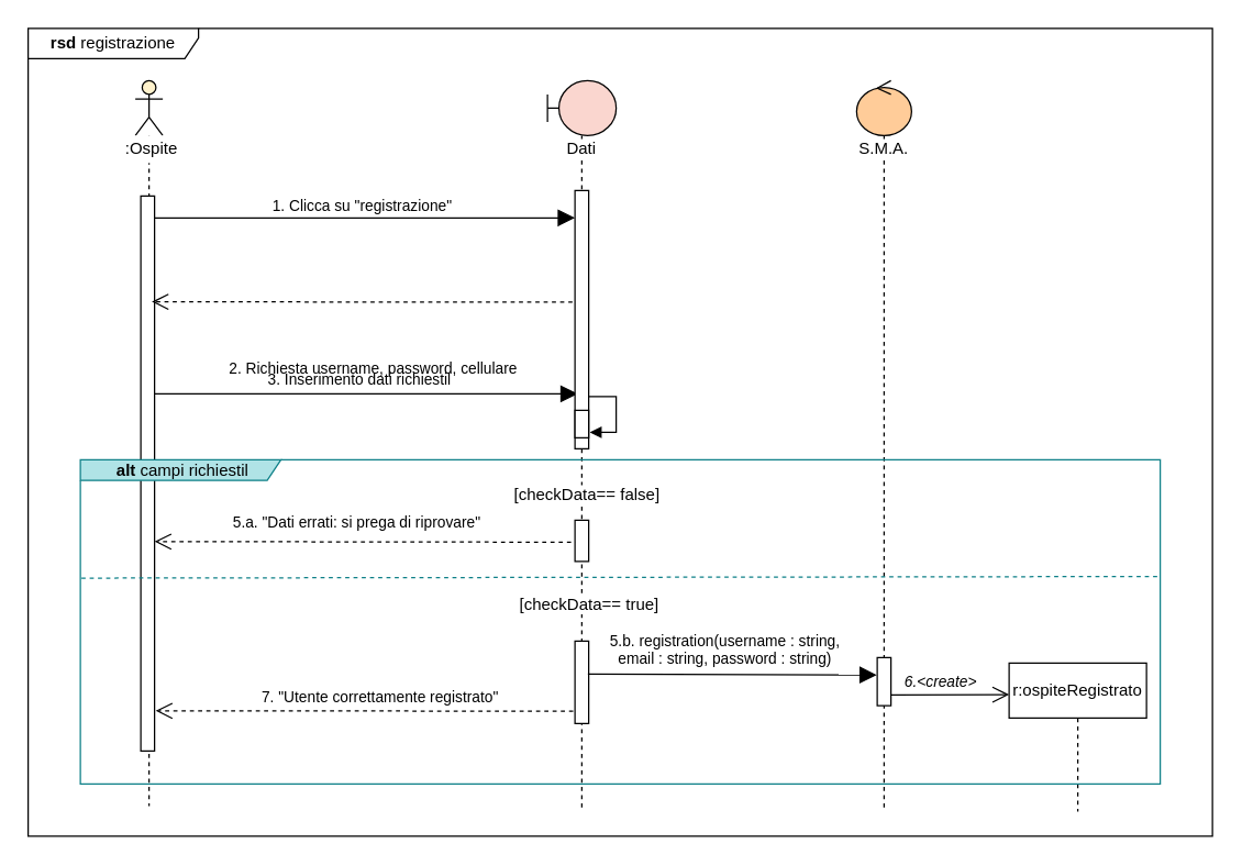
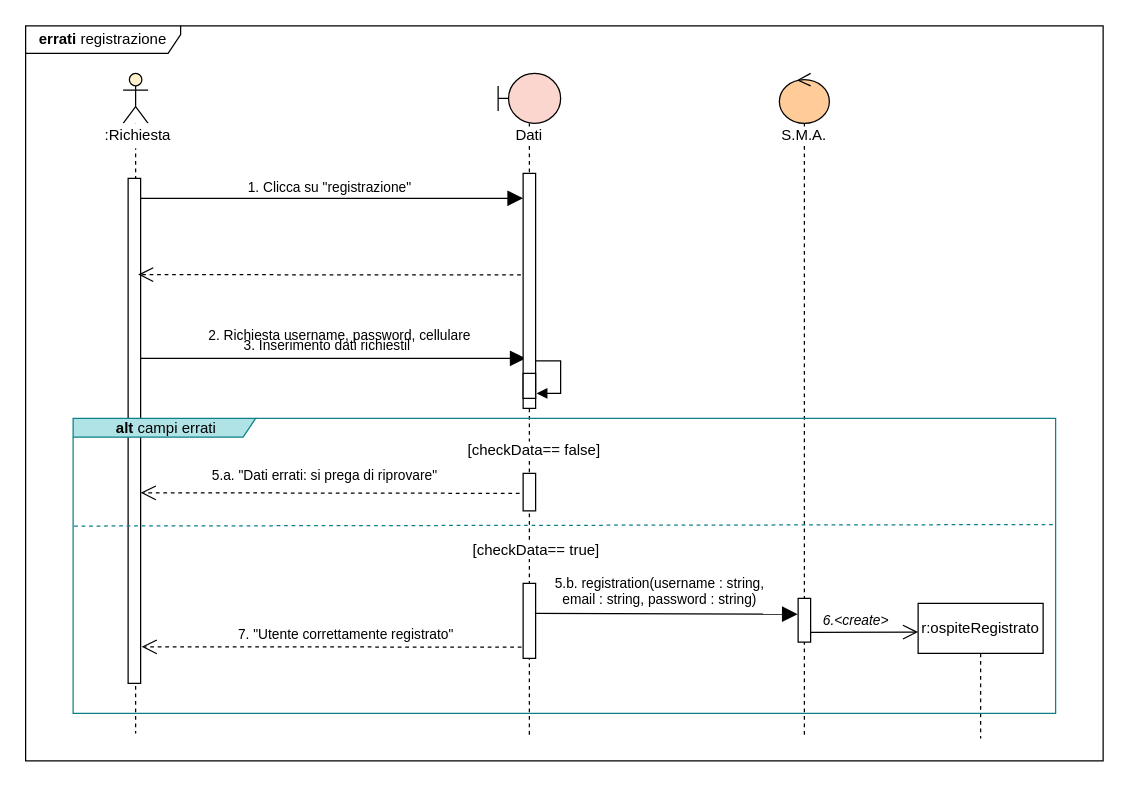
  <mxCell id="0" />
  <mxCell id="1" parent="0" />
- <mxCell id="2" value="&lt;b&gt;rsd &lt;/b&gt;registrazione" style="shape=umlFrame;whiteSpace=wrap;html=1;width=124;height=22;" parent="1" vertex="1"><mxGeometry x="20" y="20" width="862" height="588" as="geometry" /></mxCell>
+ <mxCell id="2" value="&lt;b&gt;errati &lt;/b&gt;registrazione" style="shape=umlFrame;whiteSpace=wrap;html=1;width=124;height=22;" parent="1" vertex="1"><mxGeometry x="20" y="20" width="862" height="588" as="geometry" /></mxCell>
  <mxCell id="3" value="3. Inserimento dati richiestil" style="html=1;verticalAlign=bottom;endArrow=block;entryX=0.2;entryY=0.787;entryDx=0;entryDy=0;entryPerimeter=0;endSize=10;" parent="1" source="7" target="12" edge="1"><mxGeometry x="-0.018" y="1" width="80" relative="1" as="geometry"><mxPoint x="122" y="258" as="sourcePoint" /><mxPoint x="392" y="258" as="targetPoint" /><mxPoint as="offset" /></mxGeometry></mxCell>
  <mxCell id="4" value="1. Clicca su &quot;registrazione&quot;" style="html=1;verticalAlign=bottom;endArrow=block;entryX=0;entryY=0.106;entryDx=0;entryDy=0;entryPerimeter=0;endSize=10;" parent="1" target="12" edge="1"><mxGeometry width="80" relative="1" as="geometry"><mxPoint x="108" y="158" as="sourcePoint" /><mxPoint x="388" y="158" as="targetPoint" /></mxGeometry></mxCell>
  <mxCell id="5" value="" style="endArrow=open;dashed=1;endFill=0;endSize=10;html=1;entryX=1.007;entryY=0.773;entryDx=0;entryDy=0;entryPerimeter=0;" parent="1" edge="1"><mxGeometry width="160" relative="1" as="geometry"><mxPoint x="421.17" y="394" as="sourcePoint" /><mxPoint x="112.07" y="393.53" as="targetPoint" /></mxGeometry></mxCell>
  <mxCell id="6" value="" style="endArrow=open;dashed=1;endFill=0;endSize=10;html=1;exitX=0.02;exitY=0.12;exitDx=0;exitDy=0;exitPerimeter=0;entryX=1.087;entryY=0.975;entryDx=0;entryDy=0;entryPerimeter=0;" parent="1" edge="1"><mxGeometry width="160" relative="1" as="geometry"><mxPoint x="422.7" y="517" as="sourcePoint" /><mxPoint x="112.87" y="516.75" as="targetPoint" /></mxGeometry></mxCell>
  <mxCell id="7" value="" style="shape=umlLifeline;participant=umlActor;perimeter=lifelinePerimeter;whiteSpace=wrap;html=1;container=1;collapsible=0;recursiveResize=0;verticalAlign=top;spacingTop=36;outlineConnect=0;fillColor=#FFF2CC;" parent="1" vertex="1"><mxGeometry x="98" y="58" width="20" height="528" as="geometry" /></mxCell>
  <mxCell id="8" value="" style="html=1;points=[];perimeter=orthogonalPerimeter;" parent="7" vertex="1"><mxGeometry x="4" y="84" width="10" height="404" as="geometry" /></mxCell>
- <mxCell id="9" value=":Ospite" style="text;html=1;strokeColor=none;align=center;verticalAlign=middle;whiteSpace=wrap;rounded=0;fillColor=#ffffff;" parent="1" vertex="1"><mxGeometry x="58" y="98" width="104" height="20" as="geometry" /></mxCell>
+ <mxCell id="9" value=":Richiesta" style="text;html=1;strokeColor=none;align=center;verticalAlign=middle;whiteSpace=wrap;rounded=0;fillColor=#ffffff;" parent="1" vertex="1"><mxGeometry x="58" y="98" width="104" height="20" as="geometry" /></mxCell>
  <mxCell id="10" value="&lt;span style=&quot;background-color: rgb(255 , 255 , 255)&quot;&gt;Dati&lt;/span&gt;" style="shape=umlLifeline;participant=umlBoundary;perimeter=lifelinePerimeter;whiteSpace=wrap;html=1;container=1;collapsible=0;recursiveResize=0;verticalAlign=top;spacingTop=36;outlineConnect=0;fillColor=#FAD6CF;" parent="1" vertex="1"><mxGeometry x="398" y="58" width="50" height="530" as="geometry" /></mxCell>
  <mxCell id="11" style="edgeStyle=orthogonalEdgeStyle;rounded=0;orthogonalLoop=1;jettySize=auto;html=1;endArrow=block;endFill=1;entryX=1.083;entryY=0.8;entryDx=0;entryDy=0;entryPerimeter=0;startArrow=none;startFill=0;" parent="10" source="15" target="15" edge="1"><mxGeometry relative="1" as="geometry"><Array as="points"><mxPoint x="25" y="230" /><mxPoint x="50" y="230" /><mxPoint x="50" y="256" /></Array></mxGeometry></mxCell>
  <mxCell id="12" value="" style="html=1;points=[];perimeter=orthogonalPerimeter;" parent="10" vertex="1"><mxGeometry x="20" y="80" width="10" height="188" as="geometry" /></mxCell>
  <mxCell id="13" value="" style="html=1;points=[];perimeter=orthogonalPerimeter;fillColor=#ffffff;" parent="10" vertex="1"><mxGeometry x="20" y="408" width="10" height="60" as="geometry" /></mxCell>
  <mxCell id="14" value="" style="html=1;points=[];perimeter=orthogonalPerimeter;fillColor=#ffffff;" parent="10" vertex="1"><mxGeometry x="20" y="320" width="10" height="30" as="geometry" /></mxCell>
  <mxCell id="15" value="" style="html=1;points=[];perimeter=orthogonalPerimeter;fillColor=#ffffff;" parent="10" vertex="1"><mxGeometry x="20" y="240" width="10" height="20" as="geometry" /></mxCell>
  <mxCell id="16" value="&lt;span style=&quot;background-color: rgb(255 , 255 , 255)&quot;&gt;S.M.A.&lt;/span&gt;" style="shape=umlLifeline;participant=umlControl;perimeter=lifelinePerimeter;whiteSpace=wrap;html=1;container=1;collapsible=0;recursiveResize=0;verticalAlign=top;spacingTop=36;outlineConnect=0;fillColor=#FFCC99;" parent="1" vertex="1"><mxGeometry x="623" y="58" width="40" height="532" as="geometry" /></mxCell>
  <mxCell id="17" value="" style="html=1;points=[];perimeter=orthogonalPerimeter;" parent="16" vertex="1"><mxGeometry x="15" y="420" width="10" height="35" as="geometry" /></mxCell>
  <mxCell id="18" value="&lt;i&gt;6.&amp;lt;create&amp;gt;&lt;/i&gt;" style="html=1;verticalAlign=bottom;endArrow=open;endFill=0;endSize=10;exitX=1.011;exitY=0.776;exitDx=0;exitDy=0;exitPerimeter=0;" parent="1" source="17" edge="1"><mxGeometry x="-0.154" width="80" relative="1" as="geometry"><mxPoint x="650.5" y="487" as="sourcePoint" /><mxPoint x="734" y="505" as="targetPoint" /><mxPoint as="offset" /></mxGeometry></mxCell>
  <mxCell id="19" value="" style="endArrow=open;dashed=1;endFill=0;endSize=10;html=1;exitX=0.02;exitY=0.12;exitDx=0;exitDy=0;exitPerimeter=0;" parent="1" edge="1"><mxGeometry width="160" relative="1" as="geometry"><mxPoint x="416.2" y="219.28" as="sourcePoint" /><mxPoint x="110" y="219" as="targetPoint" /></mxGeometry></mxCell>
  <mxCell id="20" value="&lt;font style=&quot;font-size: 11px&quot;&gt;2. Richiesta username, password, cellulare&lt;/font&gt;" style="text;html=1;align=center;verticalAlign=middle;resizable=0;points=[];autosize=1;" parent="1" vertex="1"><mxGeometry x="160" y="258" width="222" height="20" as="geometry" /></mxCell>
  <mxCell id="21" value="5.b. registration(username : string, &lt;br&gt;email : string,&amp;nbsp;password : string)" style="html=1;verticalAlign=bottom;endArrow=block;entryX=-0.033;entryY=0.36;entryDx=0;entryDy=0;entryPerimeter=0;exitX=0.94;exitY=0.4;exitDx=0;exitDy=0;exitPerimeter=0;endSize=10;" parent="1" source="13" target="17" edge="1"><mxGeometry x="-0.05" y="2" width="80" relative="1" as="geometry"><mxPoint x="431.31" y="490.816" as="sourcePoint" /><mxPoint x="615.5" y="477" as="targetPoint" /><mxPoint as="offset" /></mxGeometry></mxCell>
  <mxCell id="22" value="r:ospiteRegistrato" style="shape=umlLifeline;perimeter=lifelinePerimeter;whiteSpace=wrap;html=1;container=1;collapsible=0;recursiveResize=0;outlineConnect=0;fillColor=#ffffff;" parent="1" vertex="1"><mxGeometry x="734" y="482" width="100" height="108" as="geometry" /></mxCell>
  <mxCell id="23" value="&lt;font style=&quot;font-size: 11px&quot;&gt;7. &quot;Utente correttamente registrato&quot;&lt;/font&gt;" style="text;html=1;align=center;verticalAlign=middle;resizable=0;points=[];autosize=1;" parent="1" vertex="1"><mxGeometry x="183.5" y="497" width="184" height="20" as="geometry" /></mxCell>
  <mxCell id="24" value="&lt;span style=&quot;color: rgb(0 , 0 , 0) ; font-family: &amp;#34;helvetica&amp;#34; ; font-size: 12px ; font-style: normal ; font-weight: 400 ; letter-spacing: normal ; text-align: center ; text-indent: 0px ; text-transform: none ; word-spacing: 0px ; background-color: rgb(255 , 255 , 255) ; display: inline ; float: none&quot;&gt;[checkData== true]&lt;/span&gt;" style="text;whiteSpace=wrap;html=1;" parent="1" vertex="1"><mxGeometry x="375.5" y="426" width="110" height="22" as="geometry" /></mxCell>
  <mxCell id="25" value="" style="endArrow=none;dashed=1;html=1;exitX=0.001;exitY=0.365;exitDx=0;exitDy=0;exitPerimeter=0;entryX=0.999;entryY=0.36;entryDx=0;entryDy=0;entryPerimeter=0;fillColor=#b0e3e6;strokeColor=#0e8088;" parent="1" source="28" target="28" edge="1"><mxGeometry width="50" height="50" relative="1" as="geometry"><mxPoint x="72" y="421.31" as="sourcePoint" /><mxPoint x="690" y="421.31" as="targetPoint" /></mxGeometry></mxCell>
  <mxCell id="26" value="&lt;span style=&quot;color: rgb(0 , 0 , 0) ; font-family: &amp;#34;helvetica&amp;#34; ; font-size: 12px ; font-style: normal ; font-weight: 400 ; letter-spacing: normal ; text-align: center ; text-indent: 0px ; text-transform: none ; word-spacing: 0px ; background-color: rgb(255 , 255 , 255) ; display: inline ; float: none&quot;&gt;[checkData== false]&lt;/span&gt;" style="text;whiteSpace=wrap;html=1;" parent="1" vertex="1"><mxGeometry x="371.5" y="346" width="110" height="22" as="geometry" /></mxCell>
  <mxCell id="27" value="&lt;font style=&quot;font-size: 11px&quot;&gt;5.a. &quot;Dati errati: si prega di riprovare&quot;&lt;/font&gt;" style="text;html=1;align=center;verticalAlign=middle;resizable=0;points=[];autosize=1;" parent="1" vertex="1"><mxGeometry x="163" y="370" width="192" height="20" as="geometry" /></mxCell>
- <mxCell id="28" value="&lt;b&gt;&amp;nbsp;alt &lt;/b&gt;campi richiestil" style="shape=umlFrame;whiteSpace=wrap;html=1;width=146;height=15;fillColor=#b0e3e6;strokeColor=#0e8088;" parent="1" vertex="1"><mxGeometry x="58" y="334" width="786" height="236" as="geometry" /></mxCell>
+ <mxCell id="28" value="&lt;b&gt;&amp;nbsp;alt &lt;/b&gt;campi errati" style="shape=umlFrame;whiteSpace=wrap;html=1;width=146;height=15;fillColor=#b0e3e6;strokeColor=#0e8088;" parent="1" vertex="1"><mxGeometry x="58" y="334" width="786" height="236" as="geometry" /></mxCell>
